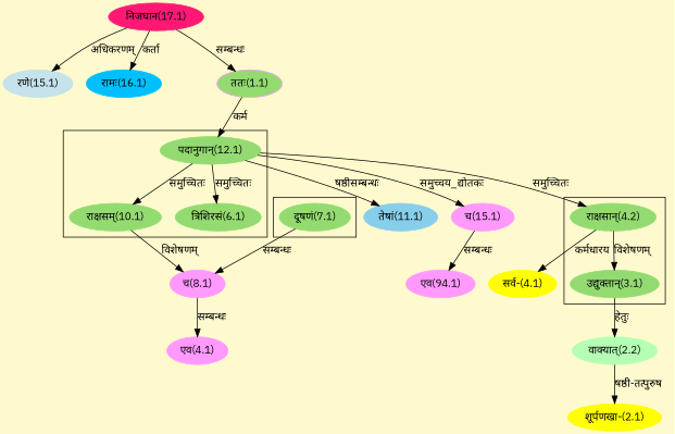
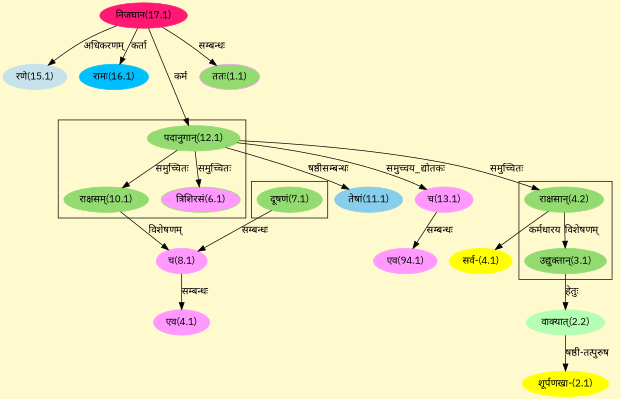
  digraph {
    bgcolor=lemonchiffon1
    compound=true
    fontname="IBM Plex Sans"
    rankdir=BT
    node [color="#93DB70" fontname="IBM Plex Sans" style=filled]
    edge [dir=back fontname="IBM Plex Sans"]
    n1 [label="उद्युक्तान्(3.1)"]
    n2 [label="राक्षसान्(4.2)"]
    n3 [label="पदानुगान्(12.1)"]
-   n4 [label="त्रिशिरसं(6.1)"]
+   n4 [label="त्रिशिरसं(6.1)" fillcolor="#FF99FF"]
    n5 [label="राक्षसम्(10.1)"]
    n6 [label="दूषणं(7.1)"]
    n7 [color="#FF1975" label="निजघान(17.1)"]
    n8 [color="#FF99FF" fillcolor="#93DB70" label="ततः(1.1)"]
    n9 [color="#FFFF00" label="शूर्पणखा-(2.1)"]
    n10 [color="#B4FFB4" label="वाक्यात्(2.2)"]
    n11 [color="#FFFF00" label="सर्व-(4.1)"]
    n12 [color="#FF99FF" label="च(8.1)"]
    n13 [color="#FF99FF" label="एव(4.1)"]
    n14 [color="#87CEEB" label="तेषां(11.1)"]
-   n15 [color="#FF99FF" label="च(15.1)"]
+   n15 [color="#FF99FF" label="च(13.1)"]
    n16 [color="#FF99FF" label="एव(94.1)"]
    n17 [color="#C6E2EB" label="रणे(15.1)"]
    n18 [color="#00BFFF" label="रामः(16.1)"]
    subgraph cluster_1 {
      n1
      n2
    }
    subgraph cluster_2 {
      n3
      n4
      n5
    }
    subgraph cluster_3 {
      n6
    }
    n1 -> n2 [label="विशेषणम्"]
    n2 -> n3 [label="समुच्चितः"]
-   n3 -> n8 [label="कर्म"]
+   n3 -> n7 [label="कर्म"]
    n4 -> n3 [label="समुच्चितः"]
    n5 -> n3 [label="समुच्चितः"]
    n8 -> n7 [label="सम्बन्धः"]
    n9 -> n10 [label="षष्ठी-तत्पुरुष"]
    n10 -> n1 [label="हेतुः"]
    n11 -> n2 [label="कर्मधारय"]
    n12 -> n5 [label="विशेषणम्"]
    n12 -> n6 [label="सम्बन्धः"]
    n13 -> n12 [label="सम्बन्धः"]
    n14 -> n3 [label="षष्ठीसम्बन्धः"]
    n15 -> n3 [label="समुच्चय_द्योतकः"]
    n16 -> n15 [label="सम्बन्धः"]
    n17 -> n7 [label="अधिकरणम्"]
    n18 -> n7 [label="कर्ता"]
  }
